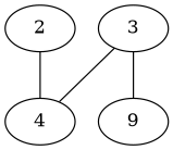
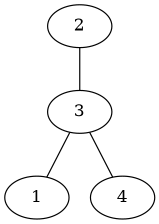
  digraph {
    edge [dir=none]
    n1 [label=2]
    n2 [label=3]
-   1 [label=9]
+   1
    n4 [label=4]
-   n1 -> n4
+   n1 -> n2
    n2 -> 1
    n2 -> n4
  }
